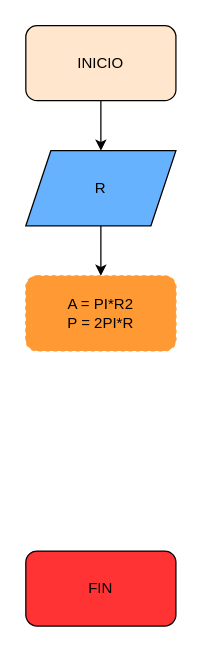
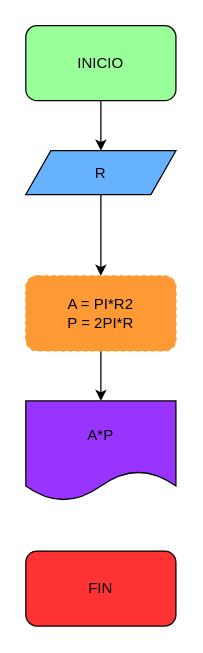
  <mxCell id="0" />
  <mxCell id="1" parent="0" />
  <mxCell id="2" value="" style="edgeStyle=none;html=1;" edge="1" parent="1" source="3" target="5"><mxGeometry relative="1" as="geometry" /></mxCell>
- <mxCell id="3" value="INICIO" style="rounded=1;whiteSpace=wrap;html=1;fillColor=#ffe6cc;" vertex="1" parent="1"><mxGeometry x="20" y="20" width="120" height="60" as="geometry" /></mxCell>
+ <mxCell id="3" value="INICIO" style="rounded=1;whiteSpace=wrap;html=1;fillColor=#99FF99;" vertex="1" parent="1"><mxGeometry x="20" y="20" width="120" height="60" as="geometry" /></mxCell>
  <mxCell id="4" value="" style="edgeStyle=none;html=1;" edge="1" parent="1" source="5" target="7"><mxGeometry relative="1" as="geometry" /></mxCell>
- <mxCell id="5" value="R" style="shape=parallelogram;perimeter=parallelogramPerimeter;whiteSpace=wrap;html=1;fixedSize=1;fillColor=#66B2FF;" vertex="1" parent="1"><mxGeometry x="20" y="120" width="120" height="60" as="geometry" /></mxCell>
+ <mxCell id="5" value="R" style="shape=parallelogram;perimeter=parallelogramPerimeter;whiteSpace=wrap;html=1;fixedSize=1;fillColor=#66B2FF;" vertex="1" parent="1"><mxGeometry x="20" y="120" width="120" height="35" as="geometry" /></mxCell>
+ <mxCell id="6" value="" style="edgeStyle=none;html=1;" edge="1" parent="1" source="7" target="8"><mxGeometry relative="1" as="geometry" /></mxCell>
  <mxCell id="7" value="A = PI*R2&lt;br&gt;P = 2PI*R" style="rounded=1;whiteSpace=wrap;html=1;align=center;strokeColor=#FF9933;fillColor=#FF9933;dashed=1;" vertex="1" parent="1"><mxGeometry x="20" y="220" width="120" height="60" as="geometry" /></mxCell>
+ <mxCell id="8" value="A*P" style="shape=document;whiteSpace=wrap;html=1;boundedLbl=1;fillColor=#9933FF;" vertex="1" parent="1"><mxGeometry x="20" y="320" width="120" height="80" as="geometry" /></mxCell>
  <mxCell id="9" value="FIN" style="rounded=1;whiteSpace=wrap;html=1;fillColor=#FF3333;" vertex="1" parent="1"><mxGeometry x="20" y="440" width="120" height="60" as="geometry" /></mxCell>
